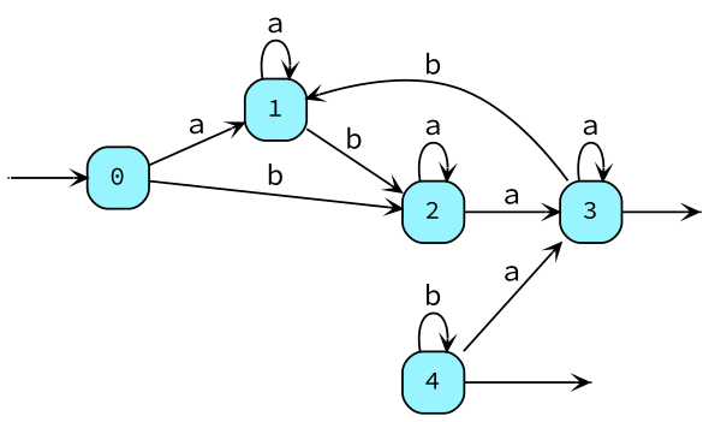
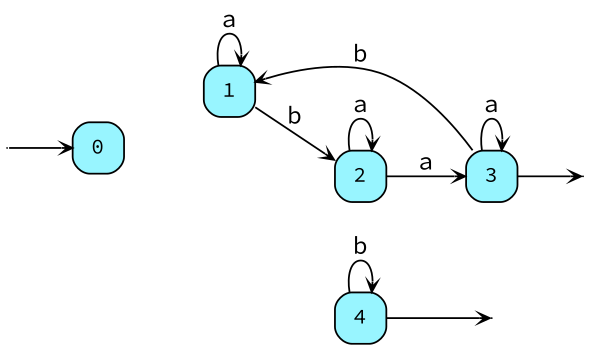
  digraph {
    fontname="Source Code Pro"
    rankdir=LR
    vcsn_context="letterset<char_letters(ab)>, b"
    node [fontname="Source Code Pro" shape=box fillcolor=cadetblue1 fixedsize=false fontsize=12 style="filled,rounded"]
    edge [arrowhead=vee arrowsize=.6 fontname="Source Code Pro"]
    I0 [shape=point width=0 fillcolor="" fixedsize="" fontsize="" style=""]
    F3 [shape=point width=0 fillcolor="" fixedsize="" fontsize="" style=""]
    F4 [shape=point width=0 fillcolor="" fixedsize="" fontsize="" style=""]
    n4 [height=0.4 label=0 width=0.4]
    n5 [height=0.4 label=1 width=0.4]
    n6 [height=0.4 label=2 width=0.4]
    n7 [height=0.4 label=3 width=0.4]
    n8 [height=0.4 label=4 width=0.4]
    subgraph sub_1 {
      I0
      F3
      F4
    }
    subgraph sub_2 {
      n4
      n5
      n6
      n7
      n8
    }
    I0 -> n4
-   n4 -> n5 [label=a]
-   n4 -> n6 [label=b]
    n5 -> n5 [label=a]
    n5 -> n6 [label=b]
    n6 -> n6 [label=a]
    n6 -> n7 [label=a]
    n7 -> F3
    n7 -> n5 [label=b]
    n7 -> n7 [label=a]
    n8 -> F4
-   n8 -> n7 [label=a]
    n8 -> n8 [label=b]
  }
